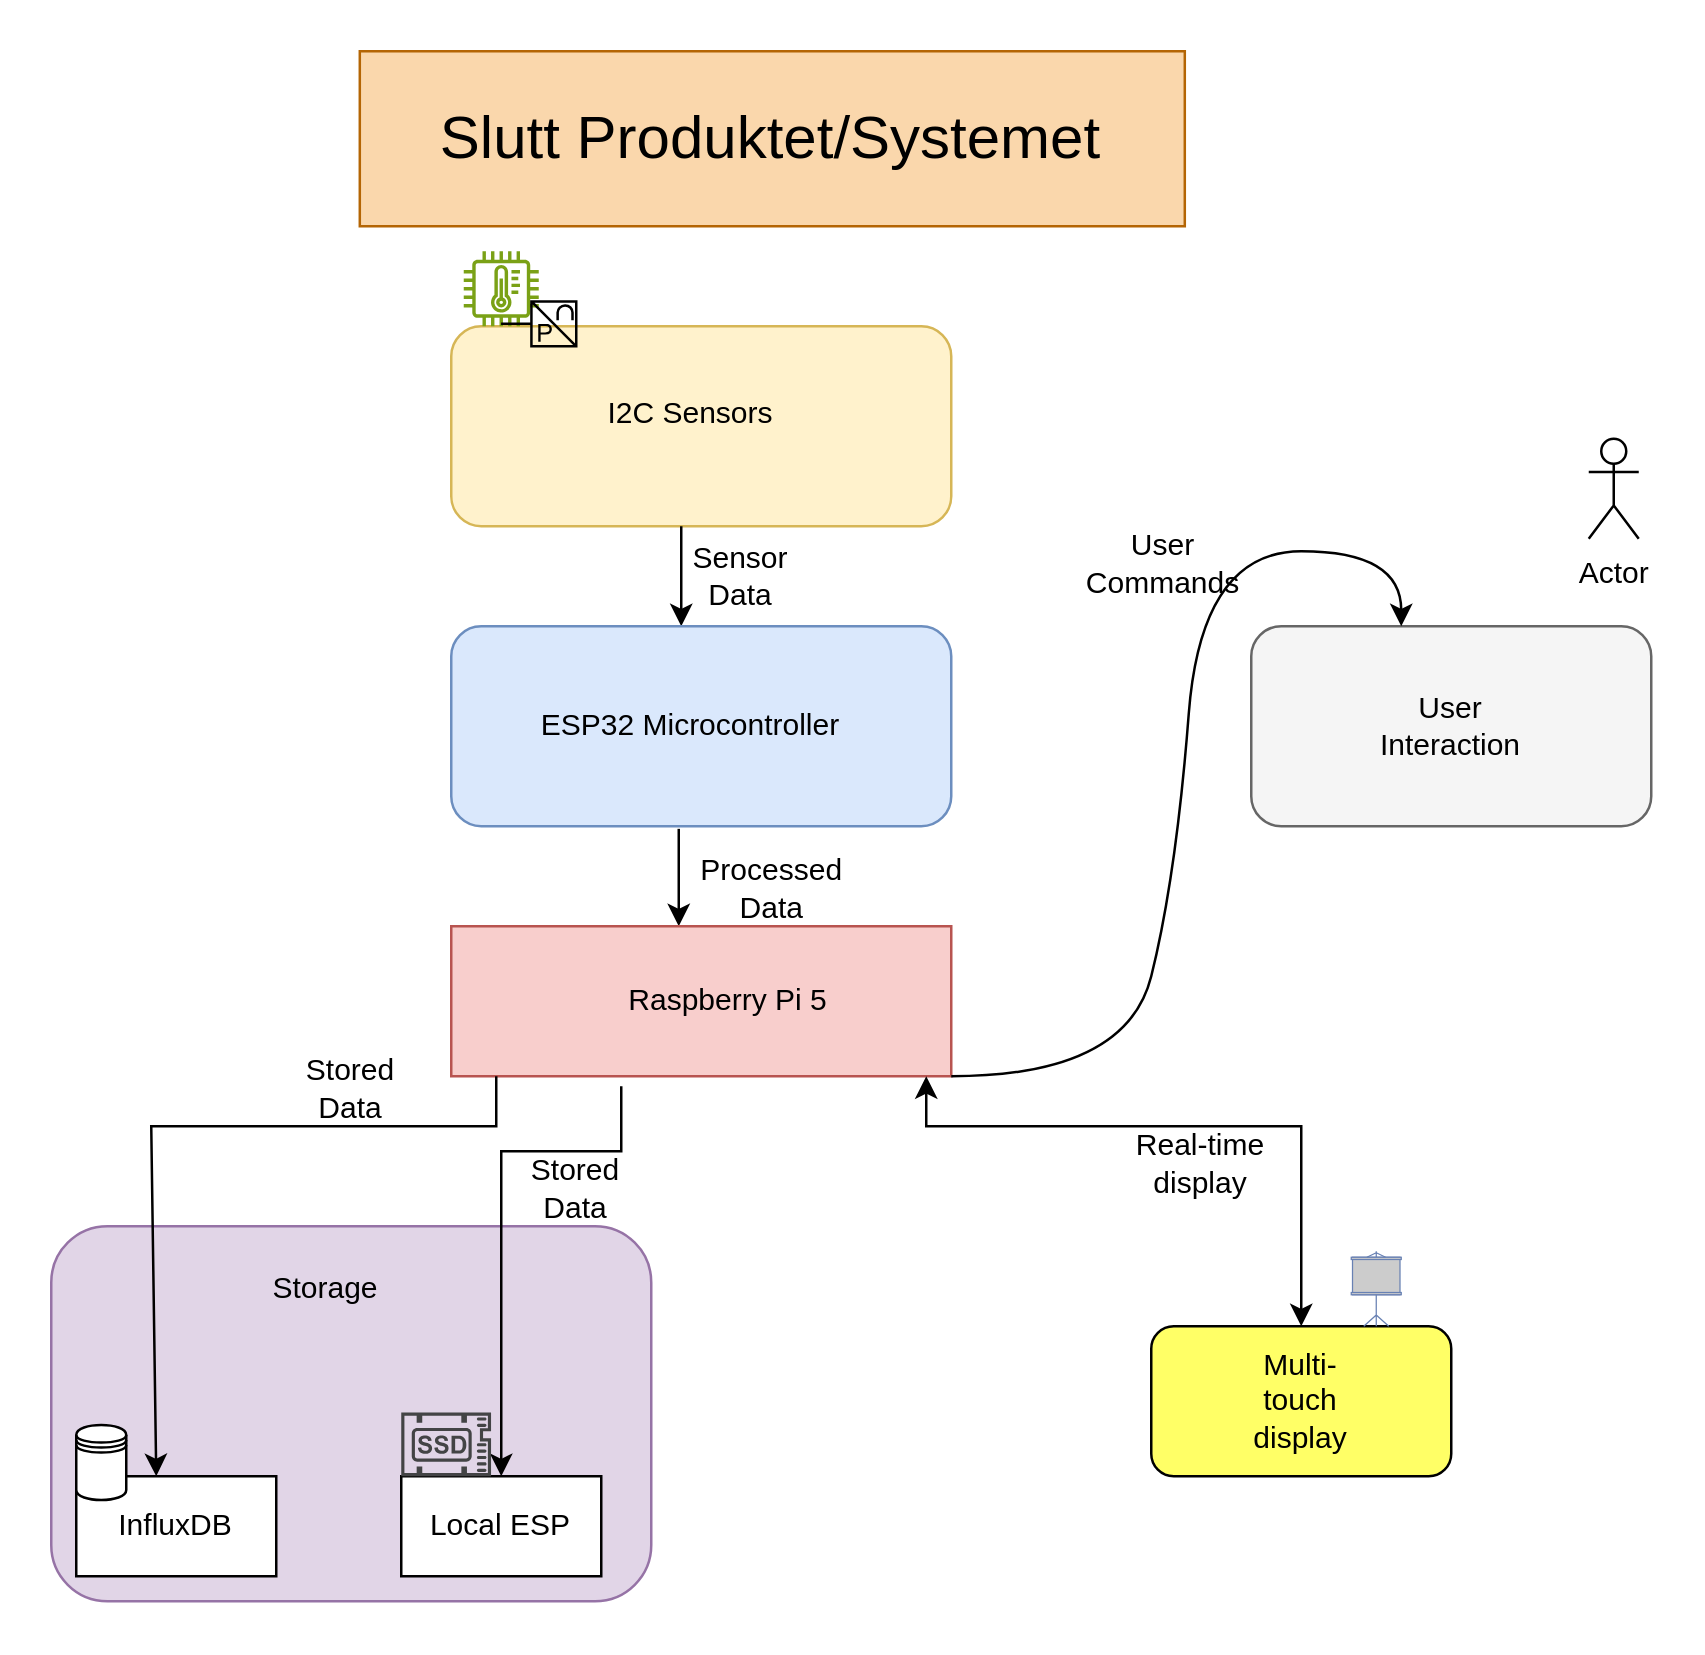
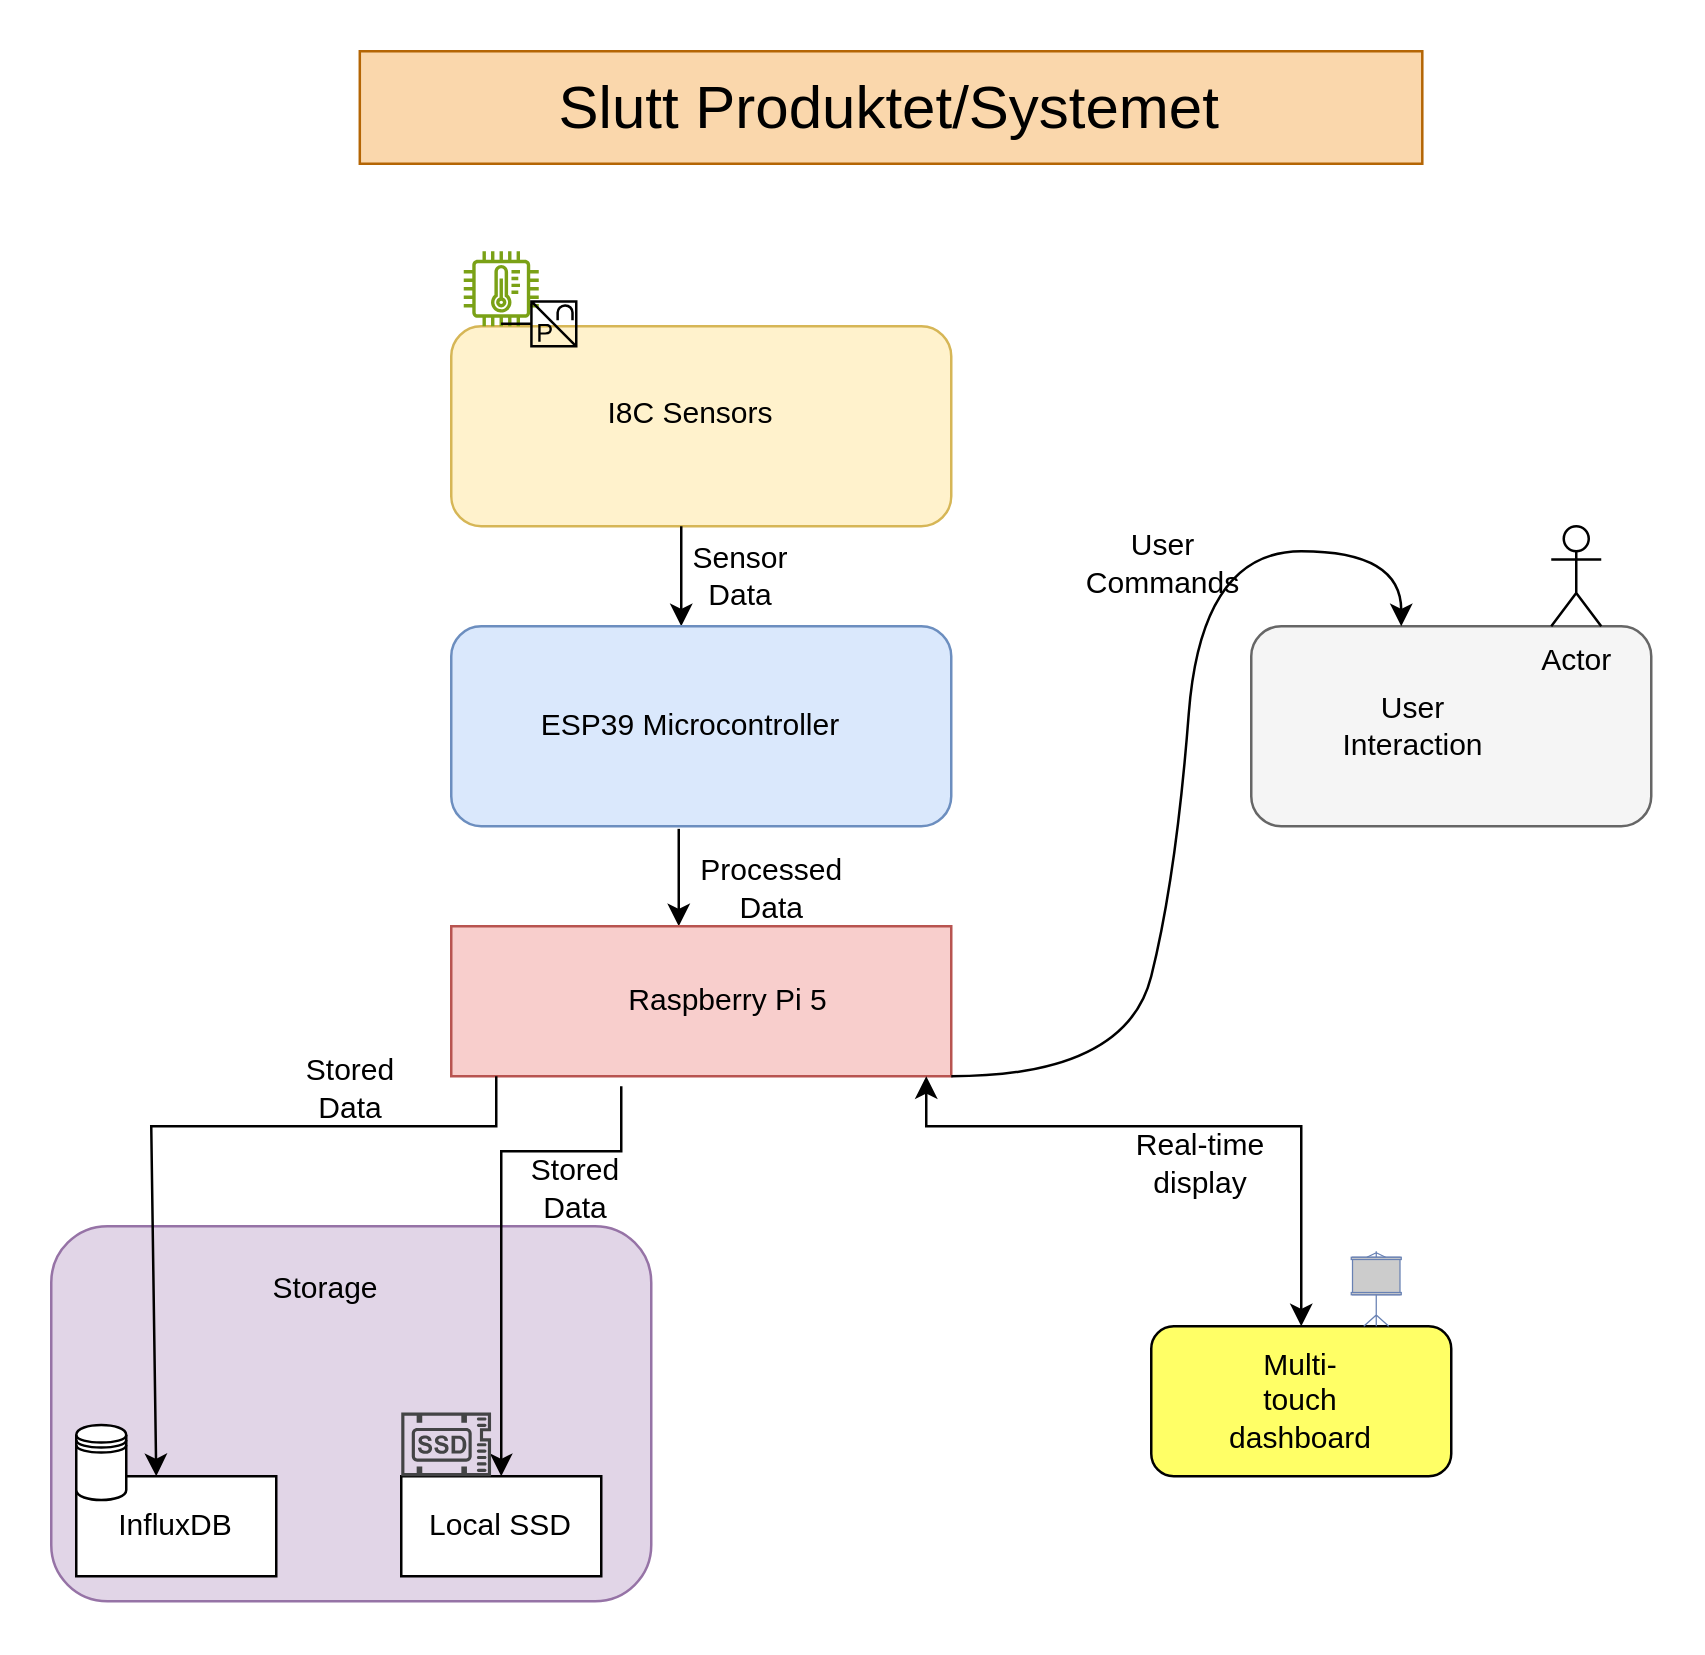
  <mxCell id="0" />
  <mxCell id="1" parent="0" />
  <mxCell id="2" value="" style="rounded=1;whiteSpace=wrap;html=1;fillColor=#fff2cc;strokeColor=#d6b656;" parent="1" vertex="1"><mxGeometry x="180" y="130" width="200" height="80" as="geometry" /></mxCell>
- <mxCell id="3" value="I2C Sensors" style="text;html=1;align=center;verticalAlign=middle;whiteSpace=wrap;rounded=0;" parent="1" vertex="1"><mxGeometry x="195.92" y="150" width="160" height="30" as="geometry" /></mxCell>
+ <mxCell id="3" value="I8C Sensors" style="text;html=1;align=center;verticalAlign=middle;whiteSpace=wrap;rounded=0;" parent="1" vertex="1"><mxGeometry x="195.92" y="150" width="160" height="30" as="geometry" /></mxCell>
  <mxCell id="4" value="" style="endArrow=classic;html=1;rounded=0;exitX=0.46;exitY=1;exitDx=0;exitDy=0;exitPerimeter=0;" parent="1" source="2" edge="1"><mxGeometry width="50" height="50" relative="1" as="geometry"><mxPoint x="300" y="240" as="sourcePoint" /><mxPoint x="272" y="250" as="targetPoint" /></mxGeometry></mxCell>
  <mxCell id="5" value="" style="rounded=1;whiteSpace=wrap;html=1;fillColor=#dae8fc;strokeColor=#6c8ebf;" parent="1" vertex="1"><mxGeometry x="180" y="250" width="200" height="80" as="geometry" /></mxCell>
- <mxCell id="6" value="ESP32 Microcontroller" style="text;html=1;align=center;verticalAlign=middle;whiteSpace=wrap;rounded=0;" parent="1" vertex="1"><mxGeometry x="205.92" y="265" width="140" height="50" as="geometry" /></mxCell>
+ <mxCell id="6" value="ESP39 Microcontroller" style="text;html=1;align=center;verticalAlign=middle;whiteSpace=wrap;rounded=0;" parent="1" vertex="1"><mxGeometry x="205.92" y="265" width="140" height="50" as="geometry" /></mxCell>
  <mxCell id="7" value="" style="endArrow=classic;html=1;rounded=0;exitX=0.455;exitY=1.013;exitDx=0;exitDy=0;exitPerimeter=0;" parent="1" source="5" edge="1"><mxGeometry width="50" height="50" relative="1" as="geometry"><mxPoint x="280" y="410" as="sourcePoint" /><mxPoint x="271" y="370" as="targetPoint" /></mxGeometry></mxCell>
  <mxCell id="8" value="" style="rounded=0;whiteSpace=wrap;html=1;fillColor=#f8cecc;strokeColor=#b85450;" parent="1" vertex="1"><mxGeometry x="180" y="370" width="200" height="60" as="geometry" /></mxCell>
  <mxCell id="9" value="Raspberry Pi 5" style="text;html=1;align=center;verticalAlign=middle;whiteSpace=wrap;rounded=0;" parent="1" vertex="1"><mxGeometry x="240.92" y="385" width="100" height="30" as="geometry" /></mxCell>
  <mxCell id="10" value="" style="rounded=1;whiteSpace=wrap;html=1;fillColor=#e1d5e7;strokeColor=#9673a6;" parent="1" vertex="1"><mxGeometry x="20" y="490" width="240" height="150" as="geometry" /></mxCell>
  <mxCell id="11" value="" style="rounded=0;whiteSpace=wrap;html=1;" parent="1" vertex="1"><mxGeometry x="30" y="590" width="80" height="40" as="geometry" /></mxCell>
  <mxCell id="12" value="" style="rounded=0;whiteSpace=wrap;html=1;" parent="1" vertex="1"><mxGeometry x="160" y="590" width="80" height="40" as="geometry" /></mxCell>
  <mxCell id="13" value="InfluxDB" style="text;html=1;align=center;verticalAlign=middle;whiteSpace=wrap;rounded=0;" parent="1" vertex="1"><mxGeometry x="40" y="595" width="60" height="30" as="geometry" /></mxCell>
- <mxCell id="14" value="Local ESP" style="text;html=1;align=center;verticalAlign=middle;whiteSpace=wrap;rounded=0;" parent="1" vertex="1"><mxGeometry x="170" y="595" width="60" height="30" as="geometry" /></mxCell>
+ <mxCell id="14" value="Local SSD" style="text;html=1;align=center;verticalAlign=middle;whiteSpace=wrap;rounded=0;" parent="1" vertex="1"><mxGeometry x="170" y="595" width="60" height="30" as="geometry" /></mxCell>
  <mxCell id="15" value="" style="endArrow=classic;html=1;rounded=0;entryX=0.4;entryY=0;entryDx=0;entryDy=0;entryPerimeter=0;" parent="1" target="11" edge="1"><mxGeometry width="50" height="50" relative="1" as="geometry"><mxPoint x="198" y="430" as="sourcePoint" /><mxPoint x="60" y="470" as="targetPoint" /><Array as="points"><mxPoint x="198" y="450" /><mxPoint x="60" y="450" /></Array></mxGeometry></mxCell>
  <mxCell id="16" value="Stored Data" style="text;html=1;align=center;verticalAlign=middle;whiteSpace=wrap;rounded=0;" parent="1" vertex="1"><mxGeometry x="110" y="420" width="60" height="30" as="geometry" /></mxCell>
  <mxCell id="17" value="Stored Data" style="text;html=1;align=center;verticalAlign=middle;whiteSpace=wrap;rounded=0;" parent="1" vertex="1"><mxGeometry x="200" y="460" width="60" height="30" as="geometry" /></mxCell>
  <mxCell id="18" value="" style="endArrow=classic;html=1;rounded=0;exitX=0.09;exitY=1.067;exitDx=0;exitDy=0;exitPerimeter=0;entryX=0.5;entryY=0;entryDx=0;entryDy=0;" parent="1" target="12" edge="1"><mxGeometry width="50" height="50" relative="1" as="geometry"><mxPoint x="248" y="434" as="sourcePoint" /><mxPoint x="112" y="590" as="targetPoint" /><Array as="points"><mxPoint x="248" y="460" /><mxPoint x="200" y="460" /></Array></mxGeometry></mxCell>
  <mxCell id="19" value="" style="rounded=1;whiteSpace=wrap;html=1;fillColor=#FFFF66;" parent="1" vertex="1"><mxGeometry x="460" y="530" width="120" height="60" as="geometry" /></mxCell>
- <mxCell id="20" value="Multi-touch display" style="text;html=1;align=center;verticalAlign=middle;whiteSpace=wrap;rounded=0;" parent="1" vertex="1"><mxGeometry x="490" y="545" width="60" height="30" as="geometry" /></mxCell>
+ <mxCell id="20" value="Multi-touch dashboard" style="text;html=1;align=center;verticalAlign=middle;whiteSpace=wrap;rounded=0;" parent="1" vertex="1"><mxGeometry x="490" y="545" width="60" height="30" as="geometry" /></mxCell>
  <mxCell id="21" value="Real-time display" style="text;html=1;align=center;verticalAlign=middle;whiteSpace=wrap;rounded=0;" parent="1" vertex="1"><mxGeometry x="450" y="450" width="60" height="30" as="geometry" /></mxCell>
  <mxCell id="22" value="Storage" style="text;html=1;align=center;verticalAlign=middle;whiteSpace=wrap;rounded=0;" parent="1" vertex="1"><mxGeometry x="100" y="500" width="60" height="30" as="geometry" /></mxCell>
  <mxCell id="23" value="" style="sketch=0;pointerEvents=1;shadow=0;dashed=0;html=1;strokeColor=none;fillColor=#434445;aspect=fixed;labelPosition=center;verticalLabelPosition=bottom;verticalAlign=top;align=center;outlineConnect=0;shape=mxgraph.vvd.ssd;" parent="1" vertex="1"><mxGeometry x="160" y="564.5" width="35.92" height="25.5" as="geometry" /></mxCell>
  <mxCell id="24" value="" style="shape=datastore;whiteSpace=wrap;html=1;" parent="1" vertex="1"><mxGeometry x="30" y="569.5" width="20" height="30" as="geometry" /></mxCell>
  <mxCell id="25" value="" style="fontColor=#0066CC;verticalAlign=top;verticalLabelPosition=bottom;labelPosition=center;align=center;html=1;outlineConnect=0;fillColor=#CCCCCC;strokeColor=#6881B3;gradientColor=none;gradientDirection=north;strokeWidth=2;shape=mxgraph.networks.video_projector_screen;" parent="1" vertex="1"><mxGeometry x="540" y="500" width="20" height="30" as="geometry" /></mxCell>
  <mxCell id="26" value="" style="rounded=1;whiteSpace=wrap;html=1;fillColor=#f5f5f5;fontColor=#333333;strokeColor=#666666;" parent="1" vertex="1"><mxGeometry x="500" y="250" width="160" height="80" as="geometry" /></mxCell>
- <mxCell id="27" value="User Interaction" style="text;html=1;align=center;verticalAlign=middle;whiteSpace=wrap;rounded=0;" parent="1" vertex="1"><mxGeometry x="550" y="275" width="60" height="30" as="geometry" /></mxCell>
- <mxCell id="28" value="Actor" style="shape=umlActor;verticalLabelPosition=bottom;verticalAlign=top;html=1;outlineConnect=0;" parent="1" vertex="1"><mxGeometry x="635" y="175" width="20" height="40" as="geometry" /></mxCell>
+ <mxCell id="27" value="User Interaction" style="text;html=1;align=center;verticalAlign=middle;whiteSpace=wrap;rounded=0;" parent="1" vertex="1"><mxGeometry x="535" y="275" width="60" height="30" as="geometry" /></mxCell>
+ <mxCell id="28" value="Actor" style="shape=umlActor;verticalLabelPosition=bottom;verticalAlign=top;html=1;outlineConnect=0;" parent="1" vertex="1"><mxGeometry x="620" y="210" width="20" height="40" as="geometry" /></mxCell>
  <mxCell id="29" value="" style="curved=1;endArrow=classic;html=1;rounded=0;exitX=1;exitY=1;exitDx=0;exitDy=0;entryX=0.375;entryY=0;entryDx=0;entryDy=0;entryPerimeter=0;" parent="1" source="8" target="26" edge="1"><mxGeometry width="50" height="50" relative="1" as="geometry"><mxPoint x="470" y="400" as="sourcePoint" /><mxPoint x="490" y="200" as="targetPoint" /><Array as="points"><mxPoint x="450" y="430" /><mxPoint x="470" y="350" /><mxPoint x="480" y="220" /><mxPoint x="560" y="220" /></Array></mxGeometry></mxCell>
  <mxCell id="30" value="User Commands" style="text;html=1;align=center;verticalAlign=middle;whiteSpace=wrap;rounded=0;" parent="1" vertex="1"><mxGeometry x="435" y="210" width="60" height="30" as="geometry" /></mxCell>
  <mxCell id="31" value="" style="sketch=0;outlineConnect=0;fontColor=#232F3E;gradientColor=none;fillColor=#7AA116;strokeColor=none;dashed=0;verticalLabelPosition=bottom;verticalAlign=top;align=center;html=1;fontSize=12;fontStyle=0;aspect=fixed;pointerEvents=1;shape=mxgraph.aws4.iot_thing_temperature_sensor;" parent="1" vertex="1"><mxGeometry x="185" y="100" width="30" height="30" as="geometry" /></mxCell>
  <mxCell id="32" value="" style="verticalLabelPosition=bottom;aspect=fixed;html=1;verticalAlign=top;fillColor=strokeColor;align=center;outlineConnect=0;shape=mxgraph.fluid_power.x11770;points=[[0,0.5,0]]" parent="1" vertex="1"><mxGeometry x="199.93" y="120.06" width="30.07" height="17.96" as="geometry" /></mxCell>
  <mxCell id="33" value="Sensor Data" style="text;html=1;align=center;verticalAlign=middle;whiteSpace=wrap;rounded=0;" parent="1" vertex="1"><mxGeometry x="265.92" y="215" width="60" height="30" as="geometry" /></mxCell>
  <mxCell id="34" value="Processed Data" style="text;html=1;align=center;verticalAlign=middle;whiteSpace=wrap;rounded=0;" parent="1" vertex="1"><mxGeometry x="270.92" y="340" width="75" height="30" as="geometry" /></mxCell>
  <mxCell id="35" value="" style="endArrow=classic;startArrow=classic;html=1;rounded=0;" edge="1" parent="1"><mxGeometry width="50" height="50" relative="1" as="geometry"><mxPoint x="520" y="530" as="sourcePoint" /><mxPoint x="370" y="430" as="targetPoint" /><Array as="points"><mxPoint x="520" y="450" /><mxPoint x="370" y="450" /></Array></mxGeometry></mxCell>
- <mxCell id="36" value="&lt;font style=&quot;font-size: 24px;&quot;&gt;Slutt Produktet/Systemet&lt;/font&gt;" style="text;html=1;align=center;verticalAlign=middle;whiteSpace=wrap;rounded=0;fillColor=#fad7ac;strokeColor=#b46504;" vertex="1" parent="1"><mxGeometry x="143.42" y="20" width="330" height="70" as="geometry" /></mxCell>
+ <mxCell id="36" value="&lt;font style=&quot;font-size: 24px;&quot;&gt;Slutt Produktet/Systemet&lt;/font&gt;" style="text;html=1;align=center;verticalAlign=middle;whiteSpace=wrap;rounded=0;fillColor=#fad7ac;strokeColor=#b46504;" vertex="1" parent="1"><mxGeometry x="143.42" y="20" width="425" height="45" as="geometry" /></mxCell>
